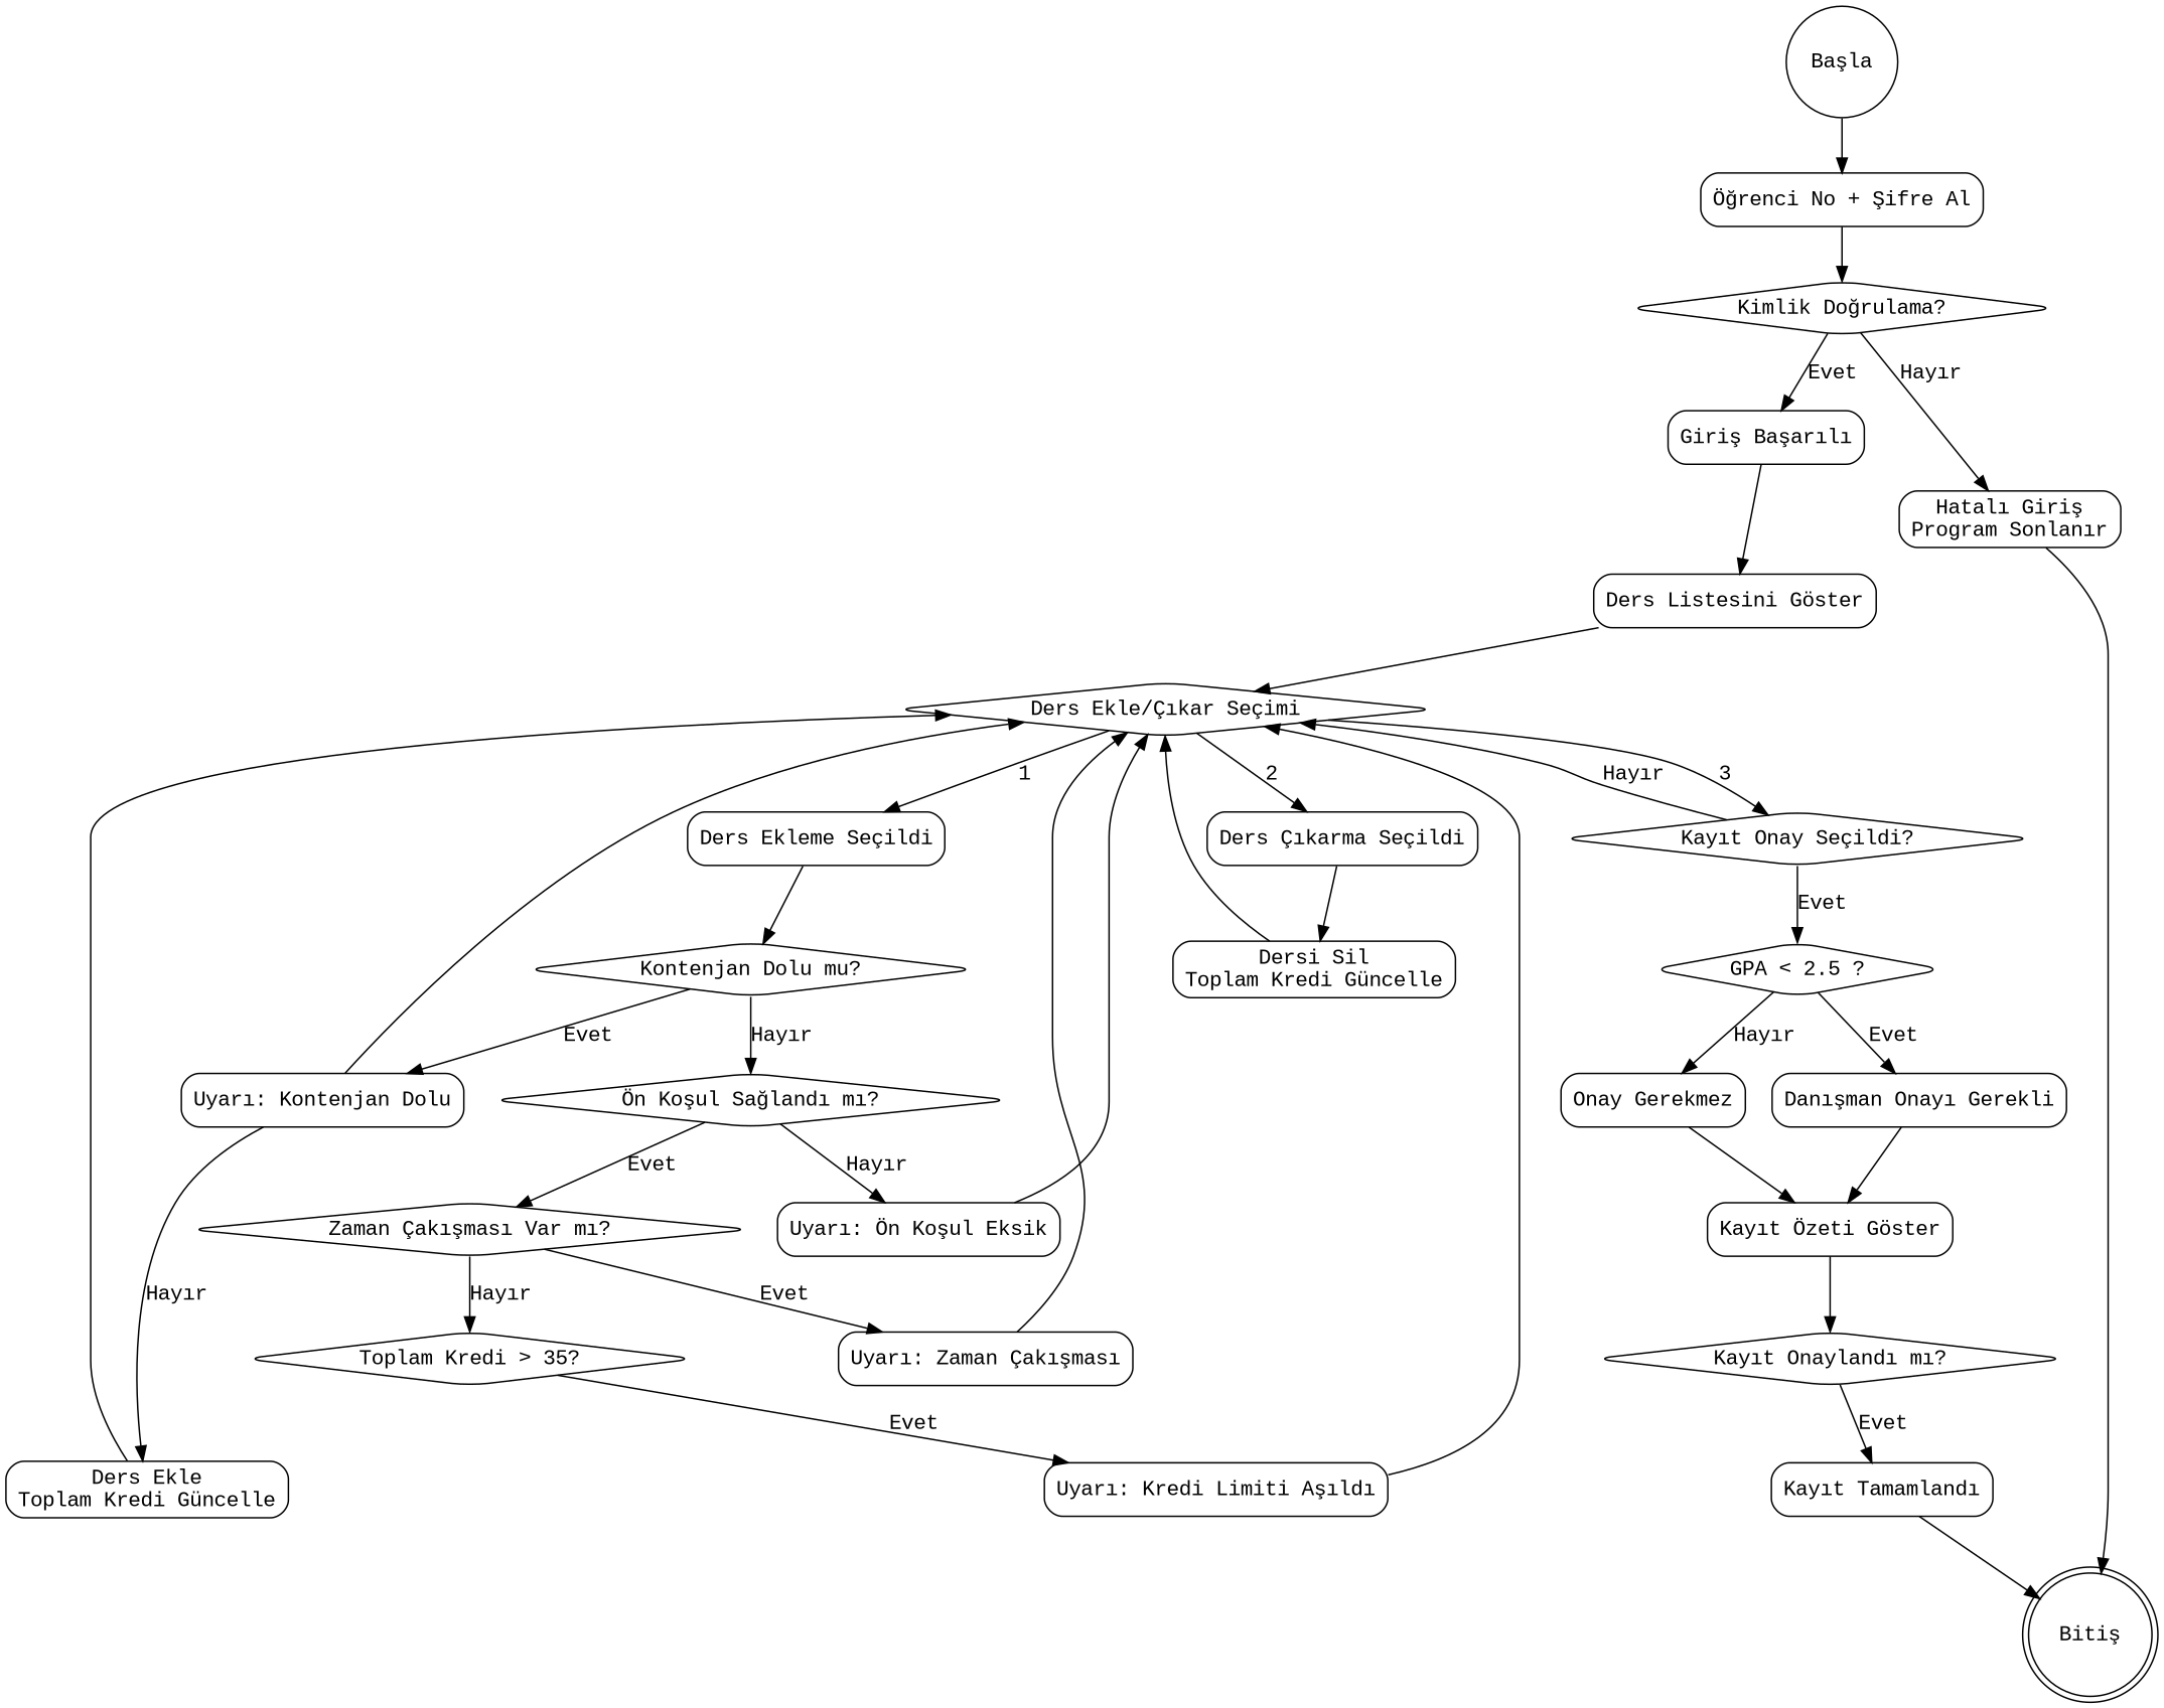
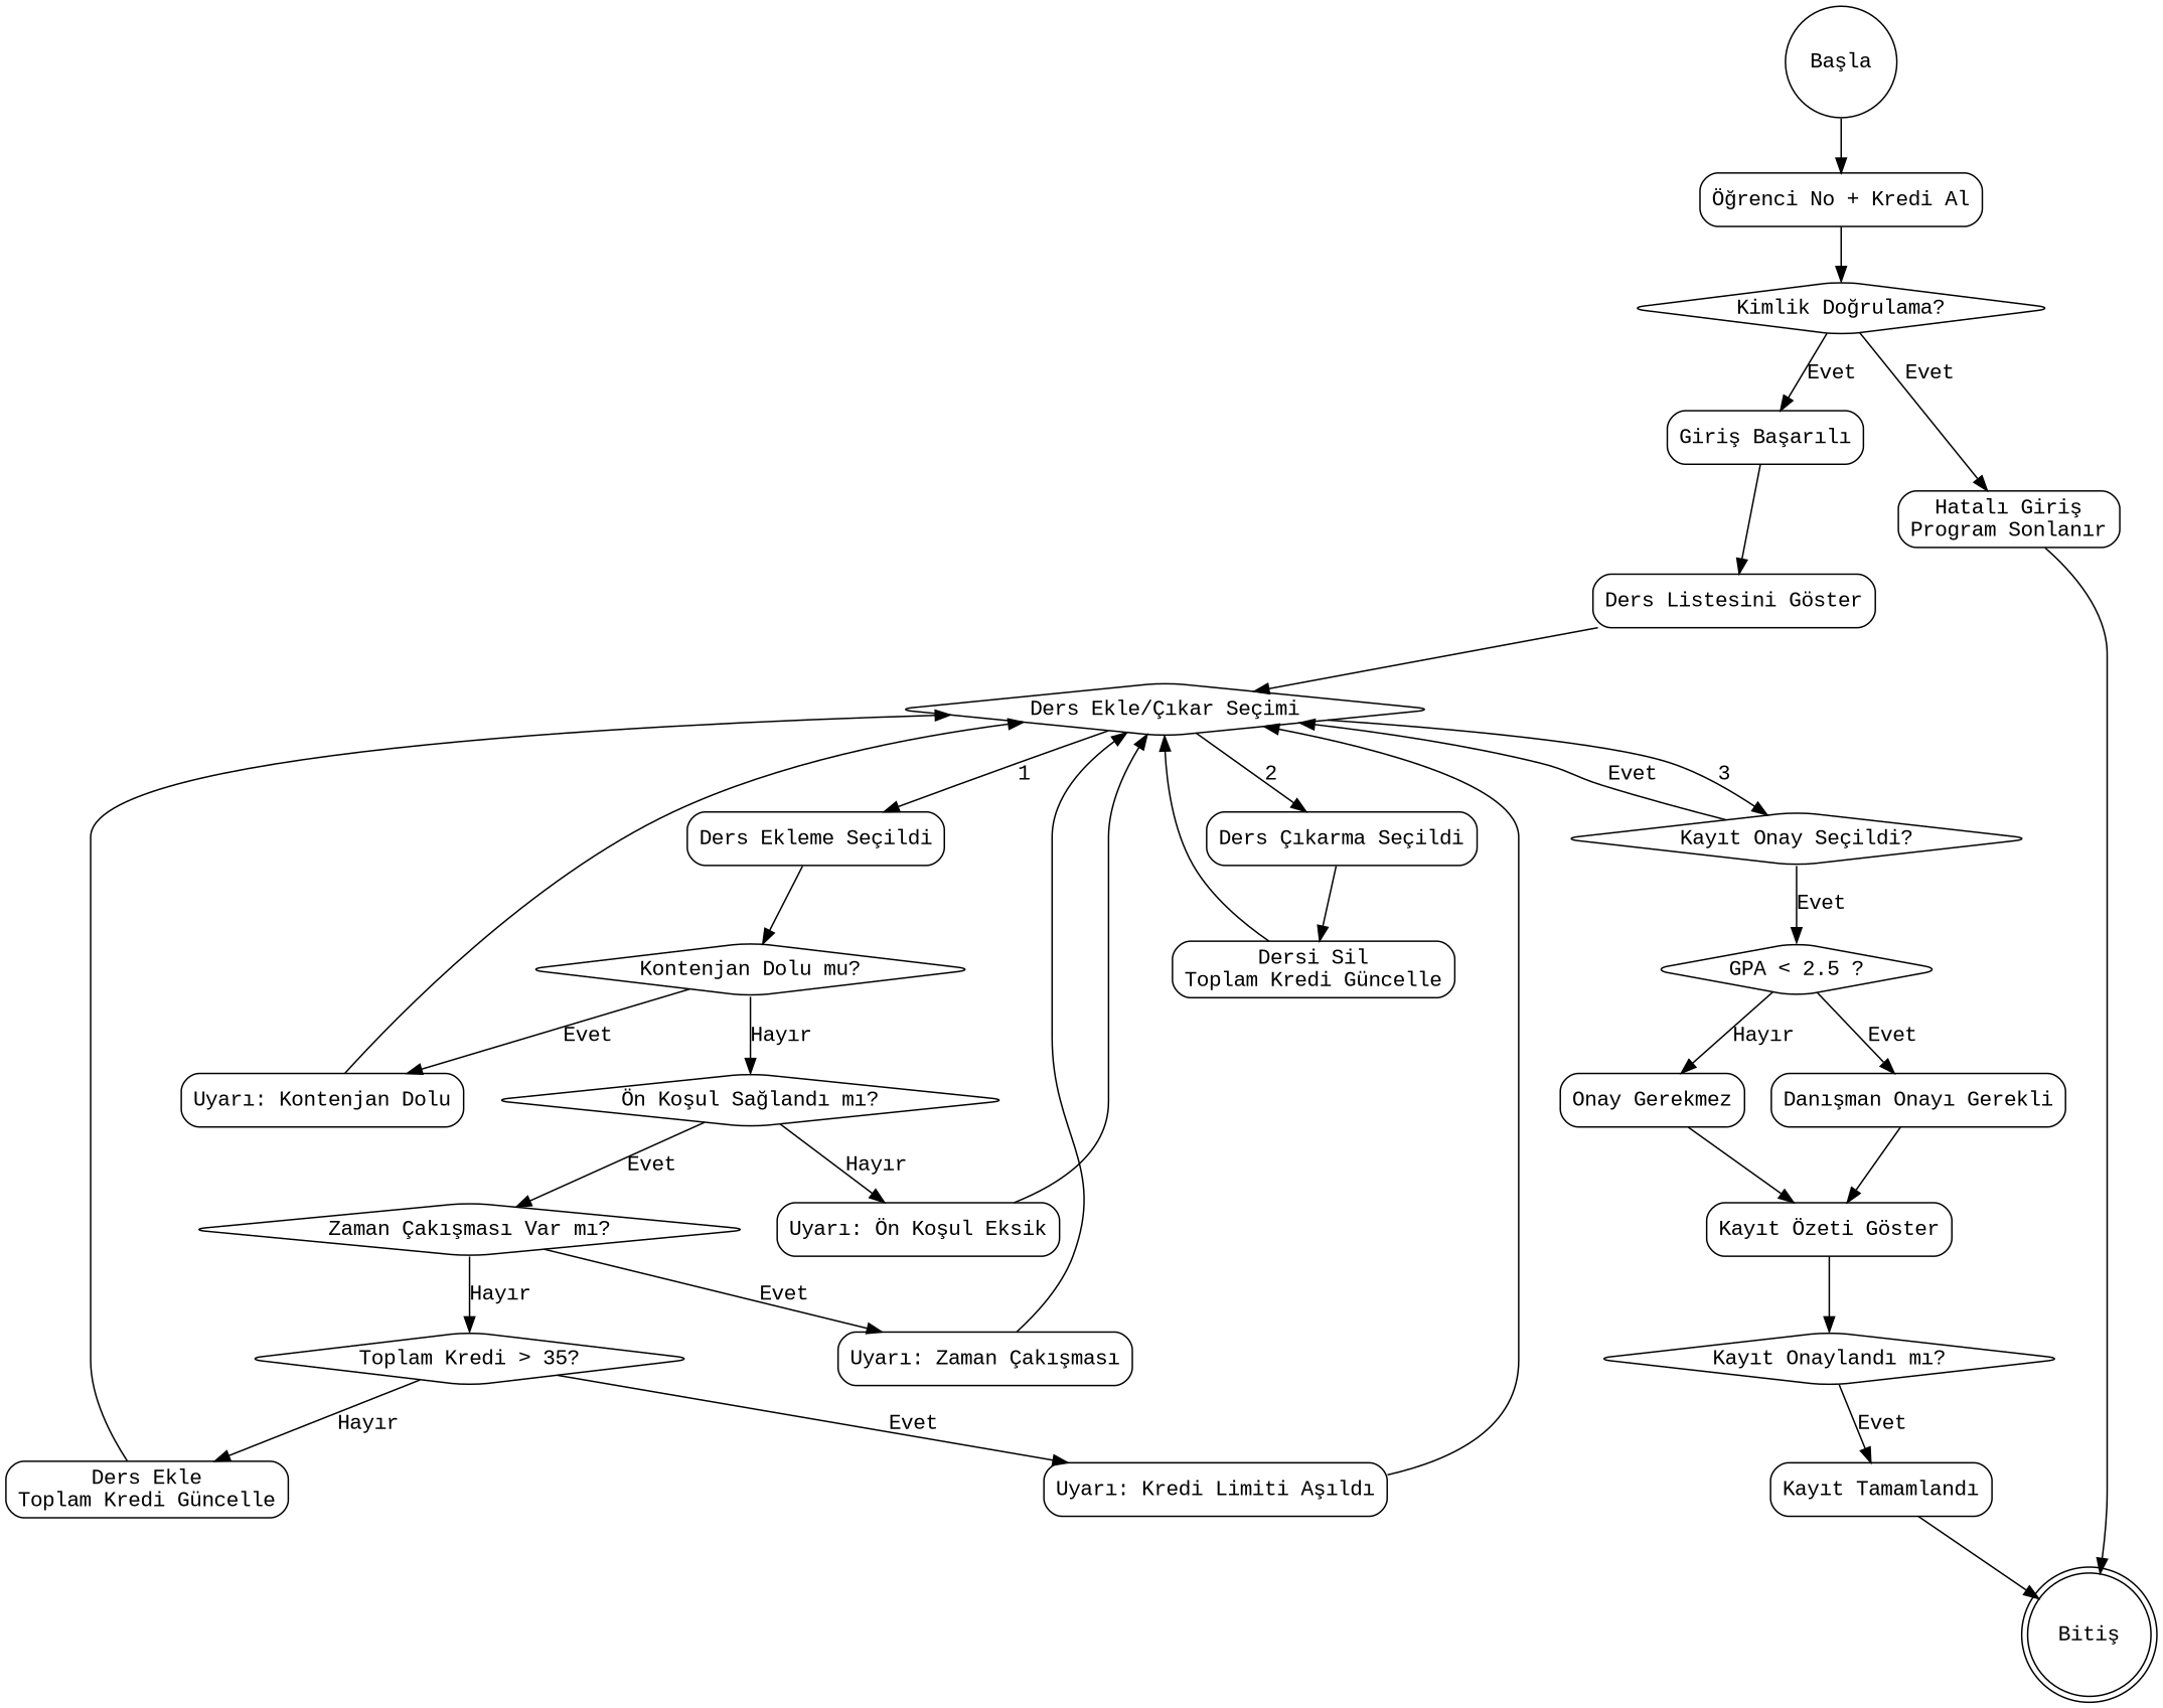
  digraph {
    fontname="Liberation Mono"
    rankdir=TB
    node [fontname="Liberation Mono" shape=rect style=rounded]
    edge [fontname="Liberation Mono"]
    n1 [label="Başla" shape=circle]
-   n2 [label="Öğrenci No + Şifre Al"]
+   n2 [label="Öğrenci No + Kredi Al"]
    n3 [label="Kimlik Doğrulama?" shape=diamond]
    n4 [label="Bitiş" shape=doublecircle]
    n5 [label="Giriş Başarılı"]
    n6 [label="Hatalı Giriş\nProgram Sonlanır"]
    n7 [label="Ders Listesini Göster"]
    n8 [label="Ders Ekle/Çıkar Seçimi" shape=diamond]
    n9 [label="Ders Ekleme Seçildi"]
    n10 [label="Ders Çıkarma Seçildi"]
    n11 [label="Kayıt Onay Seçildi?" shape=diamond]
    n12 [label="Kontenjan Dolu mu?" shape=diamond]
    n13 [label="Dersi Sil\nToplam Kredi Güncelle"]
    n14 [label="GPA < 2.5 ?" shape=diamond]
    n15 [label="Ön Koşul Sağlandı mı?" shape=diamond]
    n16 [label="Uyarı: Kontenjan Dolu"]
    n17 [label="Danışman Onayı Gerekli"]
    n18 [label="Onay Gerekmez"]
    n19 [label="Zaman Çakışması Var mı?" shape=diamond]
    n20 [label="Uyarı: Ön Koşul Eksik"]
    n21 [label="Toplam Kredi > 35?" shape=diamond]
    n22 [label="Uyarı: Zaman Çakışması"]
    n23 [label="Ders Ekle\nToplam Kredi Güncelle"]
    n24 [label="Uyarı: Kredi Limiti Aşıldı"]
    n25 [label="Kayıt Özeti Göster"]
    n26 [label="Kayıt Onaylandı mı?" shape=diamond]
    n27 [label="Kayıt Tamamlandı"]
    n1 -> n2
    n2 -> n3
    n3 -> n5 [label=Evet]
-   n3 -> n6 [label="Hayır"]
+   n3 -> n6 [label=Evet]
    n5 -> n7
    n6 -> n4
    n7 -> n8
    n8 -> n9 [label=1]
    n8 -> n10 [label=2]
    n8 -> n11 [label=3]
    n9 -> n12
    n10 -> n13
-   n11 -> n8 [label="Hayır"]
+   n11 -> n8 [label=Evet]
    n11 -> n14 [label=Evet]
    n12 -> n15 [label="Hayır"]
    n12 -> n16 [label=Evet]
    n13 -> n8
    n14 -> n17 [label=Evet]
    n14 -> n18 [label="Hayır"]
    n15 -> n19 [label=Evet]
    n15 -> n20 [label="Hayır"]
    n16 -> n8
    n17 -> n25
    n18 -> n25
    n19 -> n21 [label="Hayır"]
    n19 -> n22 [label=Evet]
    n20 -> n8
-   n16 -> n23 [label="Hayır"]
+   n21 -> n23 [label="Hayır"]
    n21 -> n24 [label=Evet]
    n22 -> n8
    n23 -> n8
    n24 -> n8
    n25 -> n26
    n26 -> n27 [label=Evet]
    n27 -> n4
  }
